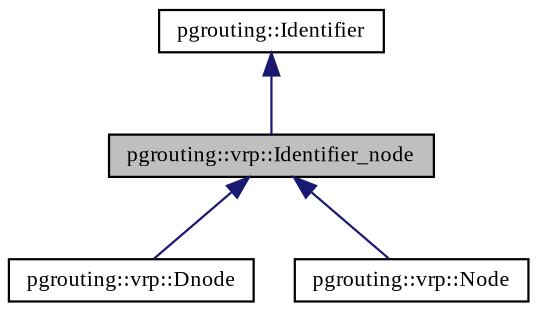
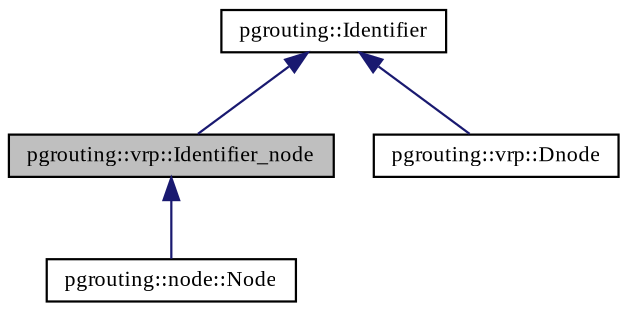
  digraph {
    fontname="Liberation Serif"
    node [color=black fillcolor=white fontname="Liberation Serif" fontsize=10 shape=record style=filled]
    edge [color=midnightblue dir=back fontname="Liberation Serif" fontsize=10 labelfontname=Helvetica labelfontsize=10 style=solid]
    n1 [fillcolor=grey75 fontcolor=black height=0.2 label="pgrouting::vrp::Identifier_node" width=0.4]
    n2 [height=0.2 label="pgrouting::vrp::Dnode" width=0.4]
-   n3 [height=0.2 label="pgrouting::vrp::Node" width=0.4]
+   n3 [height=0.2 label="pgrouting::node::Node" width=0.4]
    n4 [height=0.2 label="pgrouting::Identifier" width=0.4]
-   n1 -> n2
+   n4 -> n2
    n1 -> n3
    n4 -> n1
  }
